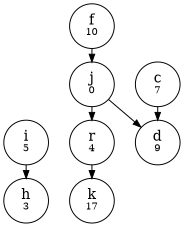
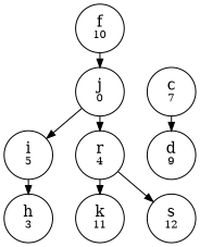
  digraph {
    nodesep=0.3
    ranksep=0.2
    node [shape=circle]
    edge [arrowsize=0.8 side=right]
    n1 [label=<f<BR/><FONT POINT-SIZE="10">10</FONT>>]
    n2 [label=<j<BR/><FONT POINT-SIZE="10">0</FONT>>]
    n3 [label=<i<BR/><FONT POINT-SIZE="10">5</FONT>>]
    n4 [label=<r<BR/><FONT POINT-SIZE="10">4</FONT>>]
    n5 [label=<c<BR/><FONT POINT-SIZE="10">7</FONT>>]
    n6 [label=<d<BR/><FONT POINT-SIZE="10">9</FONT>>]
    n7 [label=<h<BR/><FONT POINT-SIZE="10">3</FONT>>]
-   n8 [label=<k<BR/><FONT POINT-SIZE="10">17</FONT>>]
+   n8 [label=<k<BR/><FONT POINT-SIZE="10">11</FONT>>]
+   n9 [label=<s<BR/><FONT POINT-SIZE="10">12</FONT>>]
    n1 -> n2
-   n2 -> n6 [side=left]
+   n2 -> n3 [side=left]
    n2 -> n4
    n3 -> n7 [side=left]
    n4 -> n8 [side=left]
+   n4 -> n9
    n5 -> n6
  }
